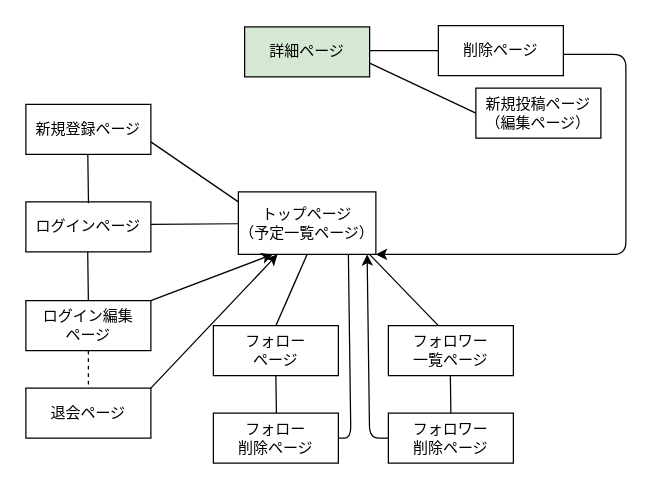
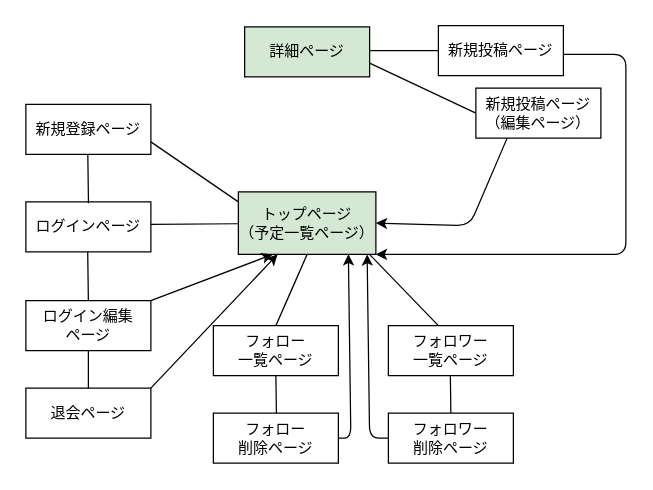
  <mxCell id="0" />
  <mxCell id="1" parent="0" />
- <mxCell id="2" value="トップページ&lt;br&gt;（予定一覧ページ）" style="whiteSpace=wrap;html=1;align=center;" vertex="1" parent="1"><mxGeometry x="190" y="153" width="110" height="50" as="geometry" /></mxCell>
+ <mxCell id="2" value="トップページ&lt;br&gt;（予定一覧ページ）" style="whiteSpace=wrap;html=1;align=center;fillColor=#d5e8d4;" vertex="1" parent="1"><mxGeometry x="190" y="153" width="110" height="50" as="geometry" /></mxCell>
  <mxCell id="3" value="" style="endArrow=none;html=1;rounded=0;" edge="1" parent="1"><mxGeometry relative="1" as="geometry"><mxPoint x="120" y="179" as="sourcePoint" /><mxPoint x="190" y="178.5" as="targetPoint" /></mxGeometry></mxCell>
  <mxCell id="4" value="ログインページ" style="whiteSpace=wrap;html=1;align=center;" vertex="1" parent="1"><mxGeometry x="20" y="161" width="100" height="40" as="geometry" /></mxCell>
  <mxCell id="5" value="ログイン編集&lt;br&gt;ページ" style="whiteSpace=wrap;html=1;align=center;" vertex="1" parent="1"><mxGeometry x="20" y="240" width="100" height="40" as="geometry" /></mxCell>
  <mxCell id="6" value="" style="endArrow=none;html=1;rounded=0;entryX=0.5;entryY=0;entryDx=0;entryDy=0;" edge="1" parent="1" target="5"><mxGeometry relative="1" as="geometry"><mxPoint x="69.47" y="201" as="sourcePoint" /><mxPoint x="70" y="230" as="targetPoint" /><Array as="points" /></mxGeometry></mxCell>
  <mxCell id="7" value="退会ページ" style="whiteSpace=wrap;html=1;align=center;" vertex="1" parent="1"><mxGeometry x="20" y="310" width="100" height="40" as="geometry" /></mxCell>
- <mxCell id="8" value="" style="endArrow=none;html=1;rounded=0;entryX=0.5;entryY=0;entryDx=0;entryDy=0;exitX=0.5;exitY=1;exitDx=0;exitDy=0;dashed=1;" edge="1" parent="1" source="5" target="7"><mxGeometry relative="1" as="geometry"><mxPoint x="60" y="280" as="sourcePoint" /><mxPoint x="80" y="280" as="targetPoint" /><Array as="points" /></mxGeometry></mxCell>
+ <mxCell id="8" value="" style="endArrow=none;html=1;rounded=0;entryX=0.5;entryY=0;entryDx=0;entryDy=0;exitX=0.5;exitY=1;exitDx=0;exitDy=0;" edge="1" parent="1" source="5" target="7"><mxGeometry relative="1" as="geometry"><mxPoint x="60" y="280" as="sourcePoint" /><mxPoint x="80" y="280" as="targetPoint" /><Array as="points" /></mxGeometry></mxCell>
  <mxCell id="9" value="" style="endArrow=classic;html=1;" edge="1" parent="1" target="2"><mxGeometry width="50" height="50" relative="1" as="geometry"><mxPoint x="120" y="310" as="sourcePoint" /><mxPoint x="170" y="260" as="targetPoint" /></mxGeometry></mxCell>
  <mxCell id="10" value="" style="endArrow=classic;html=1;entryX=0.25;entryY=1;entryDx=0;entryDy=0;" edge="1" parent="1" target="2"><mxGeometry width="50" height="50" relative="1" as="geometry"><mxPoint x="120" y="240" as="sourcePoint" /><mxPoint x="170" y="190" as="targetPoint" /></mxGeometry></mxCell>
  <mxCell id="11" value="詳細ページ" style="whiteSpace=wrap;html=1;align=center;fillColor=#d5e8d4;" vertex="1" parent="1"><mxGeometry x="195" y="21" width="100" height="40" as="geometry" /></mxCell>
  <mxCell id="12" value="新規投稿ページ&lt;br&gt;（編集ページ）" style="whiteSpace=wrap;html=1;align=center;" vertex="1" parent="1"><mxGeometry x="380" y="70" width="100" height="40" as="geometry" /></mxCell>
- <mxCell id="14" value="削除ページ" style="whiteSpace=wrap;html=1;align=center;" vertex="1" parent="1"><mxGeometry x="350" y="20" width="100" height="40" as="geometry" /></mxCell>
+ <mxCell id="13" value="" style="endArrow=classic;html=1;entryX=1;entryY=0.5;entryDx=0;entryDy=0;exitX=0.25;exitY=1;exitDx=0;exitDy=0;" edge="1" parent="1" source="12" target="2"><mxGeometry width="50" height="50" relative="1" as="geometry"><mxPoint x="340" y="153" as="sourcePoint" /><mxPoint x="477.5" y="80" as="targetPoint" /><Array as="points"><mxPoint x="375" y="180" /></Array></mxGeometry></mxCell>
+ <mxCell id="14" value="新規投稿ページ" style="whiteSpace=wrap;html=1;align=center;" vertex="1" parent="1"><mxGeometry x="350" y="20" width="100" height="40" as="geometry" /></mxCell>
  <mxCell id="15" value="" style="endArrow=none;html=1;entryX=0;entryY=0.5;entryDx=0;entryDy=0;" edge="1" parent="1" target="14"><mxGeometry width="50" height="50" relative="1" as="geometry"><mxPoint x="295" y="40" as="sourcePoint" /><mxPoint x="345" y="-10" as="targetPoint" /></mxGeometry></mxCell>
  <mxCell id="16" value="" style="endArrow=none;html=1;entryX=0;entryY=0.5;entryDx=0;entryDy=0;" edge="1" parent="1" target="12"><mxGeometry width="50" height="50" relative="1" as="geometry"><mxPoint x="295" y="50" as="sourcePoint" /><mxPoint x="350" y="50" as="targetPoint" /></mxGeometry></mxCell>
  <mxCell id="17" value="" style="endArrow=classic;html=1;entryX=1;entryY=1;entryDx=0;entryDy=0;" edge="1" parent="1" target="2"><mxGeometry width="50" height="50" relative="1" as="geometry"><mxPoint x="450" y="43" as="sourcePoint" /><mxPoint x="500" y="-7" as="targetPoint" /><Array as="points"><mxPoint x="500" y="43" /><mxPoint x="500" y="203" /></Array></mxGeometry></mxCell>
  <mxCell id="18" value="新規登録ページ" style="whiteSpace=wrap;html=1;align=center;" vertex="1" parent="1"><mxGeometry x="20" y="83" width="100" height="40" as="geometry" /></mxCell>
  <mxCell id="19" value="" style="endArrow=none;html=1;rounded=0;entryX=0.5;entryY=0;entryDx=0;entryDy=0;" edge="1" parent="1"><mxGeometry relative="1" as="geometry"><mxPoint x="69.55" y="123" as="sourcePoint" /><mxPoint x="70.08" y="162" as="targetPoint" /><Array as="points" /></mxGeometry></mxCell>
  <mxCell id="20" value="" style="endArrow=none;html=1;rounded=0;exitX=1;exitY=0.75;exitDx=0;exitDy=0;" edge="1" parent="1" source="18"><mxGeometry relative="1" as="geometry"><mxPoint x="120" y="161.5" as="sourcePoint" /><mxPoint x="190" y="161" as="targetPoint" /></mxGeometry></mxCell>
  <mxCell id="21" value="" style="endArrow=none;html=1;exitX=0.5;exitY=0;exitDx=0;exitDy=0;" edge="1" parent="1" source="22"><mxGeometry width="50" height="50" relative="1" as="geometry"><mxPoint x="245" y="260" as="sourcePoint" /><mxPoint x="245" y="203" as="targetPoint" /></mxGeometry></mxCell>
- <mxCell id="22" value="フォロー&lt;br&gt;ページ" style="whiteSpace=wrap;html=1;align=center;" vertex="1" parent="1"><mxGeometry x="170" y="260" width="100" height="40" as="geometry" /></mxCell>
+ <mxCell id="22" value="フォロー&lt;br&gt;一覧ページ" style="whiteSpace=wrap;html=1;align=center;" vertex="1" parent="1"><mxGeometry x="170" y="260" width="100" height="40" as="geometry" /></mxCell>
  <mxCell id="23" value="フォロワー&lt;br&gt;一覧ページ" style="whiteSpace=wrap;html=1;align=center;" vertex="1" parent="1"><mxGeometry x="310" y="260" width="100" height="40" as="geometry" /></mxCell>
  <mxCell id="24" value="フォロー&lt;br&gt;削除ページ" style="whiteSpace=wrap;html=1;align=center;" vertex="1" parent="1"><mxGeometry x="170" y="330" width="100" height="40" as="geometry" /></mxCell>
  <mxCell id="25" value="" style="endArrow=none;html=1;" edge="1" parent="1"><mxGeometry width="50" height="50" relative="1" as="geometry"><mxPoint x="220.42" y="330" as="sourcePoint" /><mxPoint x="220" y="300" as="targetPoint" /></mxGeometry></mxCell>
  <mxCell id="26" value="" style="endArrow=none;html=1;" edge="1" parent="1"><mxGeometry width="50" height="50" relative="1" as="geometry"><mxPoint x="360" y="330" as="sourcePoint" /><mxPoint x="359.58" y="300" as="targetPoint" /></mxGeometry></mxCell>
  <mxCell id="27" value="フォロワー&lt;br&gt;削除ページ" style="whiteSpace=wrap;html=1;align=center;" vertex="1" parent="1"><mxGeometry x="310" y="330" width="100" height="40" as="geometry" /></mxCell>
- <mxCell id="28" value="" style="endArrow=none;html=1;entryX=0.8;entryY=0.997;entryDx=0;entryDy=0;exitX=1;exitY=0.5;exitDx=0;exitDy=0;entryPerimeter=0;" edge="1" parent="1" source="24" target="2"><mxGeometry width="50" height="50" relative="1" as="geometry"><mxPoint x="295" y="330" as="sourcePoint" /><mxPoint x="345" y="280" as="targetPoint" /><Array as="points"><mxPoint x="280" y="350" /></Array></mxGeometry></mxCell>
+ <mxCell id="28" value="" style="endArrow=classic;html=1;entryX=0.8;entryY=0.997;entryDx=0;entryDy=0;exitX=1;exitY=0.5;exitDx=0;exitDy=0;entryPerimeter=0;" edge="1" parent="1" source="24" target="2"><mxGeometry width="50" height="50" relative="1" as="geometry"><mxPoint x="295" y="330" as="sourcePoint" /><mxPoint x="345" y="280" as="targetPoint" /><Array as="points"><mxPoint x="280" y="350" /></Array></mxGeometry></mxCell>
  <mxCell id="29" value="" style="endArrow=none;html=1;entryX=0.952;entryY=0.997;entryDx=0;entryDy=0;entryPerimeter=0;" edge="1" parent="1" target="2"><mxGeometry width="50" height="50" relative="1" as="geometry"><mxPoint x="350" y="260" as="sourcePoint" /><mxPoint x="300" y="210" as="targetPoint" /></mxGeometry></mxCell>
  <mxCell id="30" value="" style="endArrow=classic;html=1;entryX=0.8;entryY=0.997;entryDx=0;entryDy=0;exitX=0;exitY=0.5;exitDx=0;exitDy=0;entryPerimeter=0;" edge="1" parent="1" source="27"><mxGeometry width="50" height="50" relative="1" as="geometry"><mxPoint x="285" y="350.15" as="sourcePoint" /><mxPoint x="293" y="203" as="targetPoint" /><Array as="points"><mxPoint x="295" y="350.15" /></Array></mxGeometry></mxCell>
